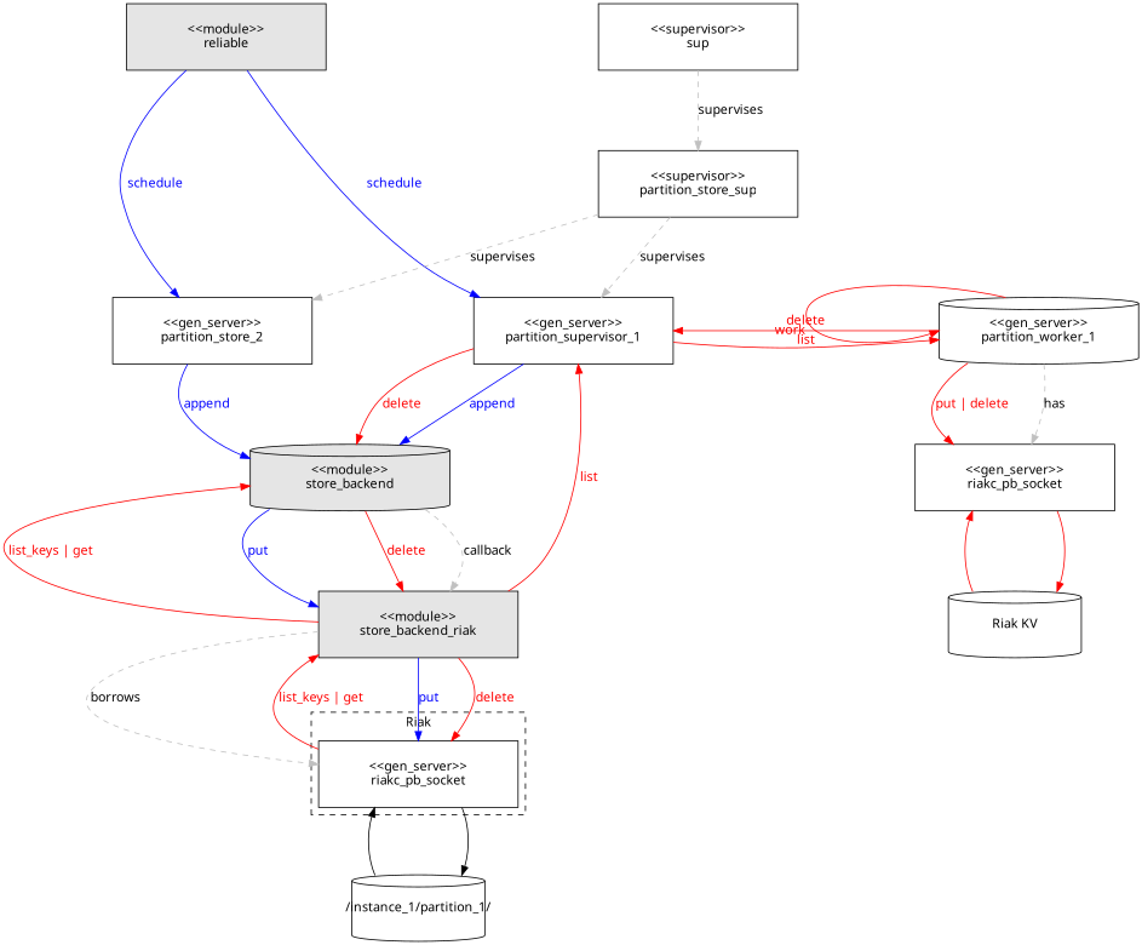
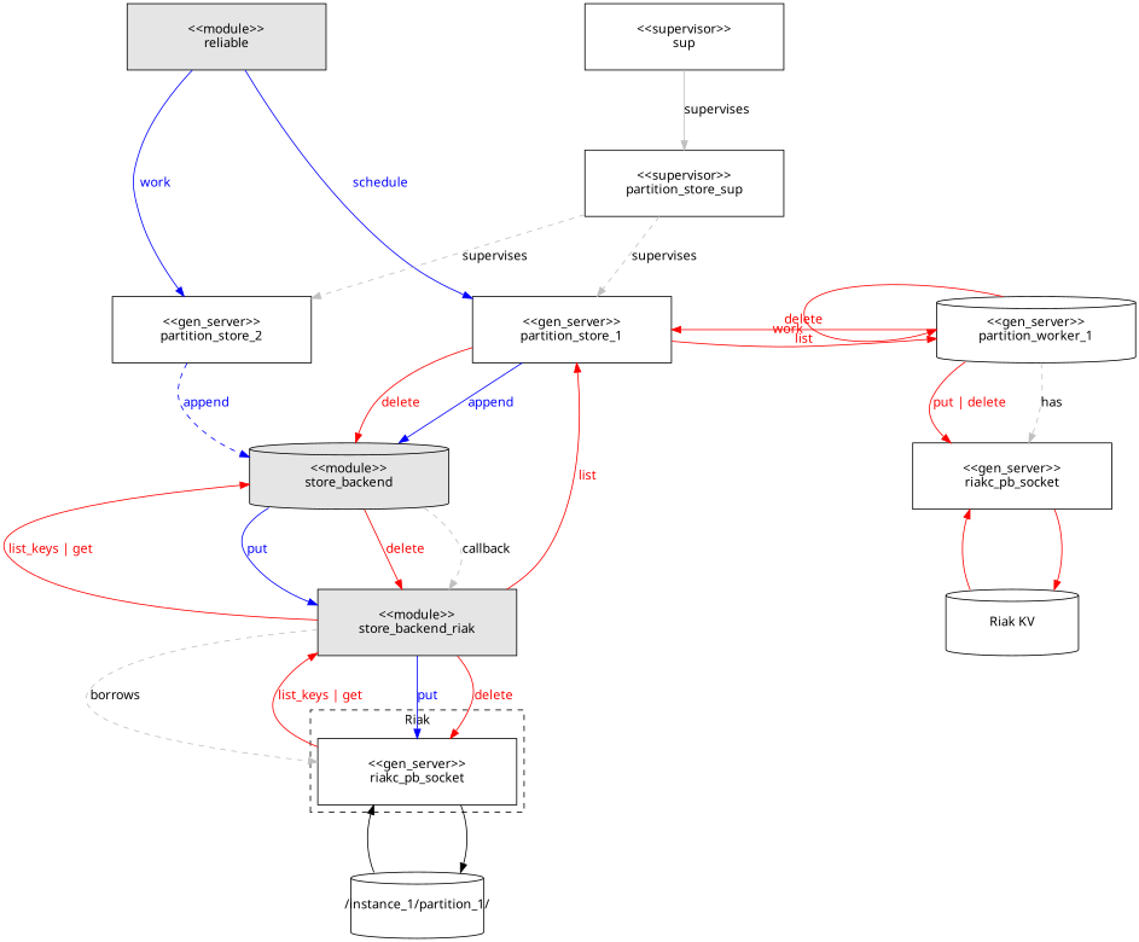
  digraph {
    fontname=BlinkMacSystemFont
    nodesep=2
    ranksep=1
    splines=true
    node [fixedsize=true fontname=BlinkMacSystemFont shape=box]
    edge [color=red dir=normal fontcolor=red fontname=BlinkMacSystemFont style=normal]
-   n1 [height=1 label="<<gen_server>>\npartition_supervisor_1" width=3]
+   n1 [height=1 label="<<gen_server>>\npartition_store_1" width=3]
    n2 [height=1 label="<<gen_server>>\npartition_worker_1" shape=cylinder width=3]
    n3 [height=1 label="<<supervisor>>\nsup" width=3]
    n4 [fillcolor=gray90 height=1 label="<<module>>\nreliable" style=filled width=3]
    n5 [height=1 label="<<gen_server>>\npartition_store_2" width=3]
    n6 [height=1 label="<<gen_server>>\nriakc_pb_socket" width=3]
    n7 [fillcolor=gray90 height=1 label="<<module>>\nstore_backend" shape=cylinder style=filled width=3]
    n8 [fillcolor=gray90 height=1 label="<<module>>\nstore_backend_riak" style=filled width=3]
    n9 [height=1 label="<<gen_server>>\nriakc_pb_socket" width=3]
    n10 [height=1 label="<<supervisor>>\npartition_store_sup" width=3]
    n11 [height=1 label="/instance_1/partition_1/" shape=cylinder width=2]
    n12 [height=1 label="Riak KV" shape=cylinder width=2]
    subgraph sub_1 {
      rank=same
      n1
      n2
    }
    subgraph cluster_2 {
      label=Riak
      style=dashed
      n6
    }
    subgraph sub_3 {
      rank=same
      n3
      n4
    }
    subgraph sub_4 {
      rank=same
      n1
      n5
    }
    n1 -> n7 [color=blue fontcolor=blue label=append]
    n1 -> n7 [label=delete]
    n1 -> n8 [dir=back label=list]
    n2 -> n1 [dir=back label=list]
    n2 -> n1 [label=delete]
    n2 -> n2 [headport=w label=work tailport=nw]
    n2 -> n9 [color=gray label=has style=dashed fontcolor=""]
    n2 -> n9 [label="put | delete"]
-   n3 -> n10 [color=gray label=supervises style=dashed fontcolor=""]
+   n3 -> n10 [color=gray label=supervises fontcolor=""]
    n4 -> n1 [color=blue fontcolor=blue label=schedule]
-   n4 -> n5 [color=blue fontcolor=blue label=schedule]
-   n5 -> n7 [color=blue fontcolor=blue label=append]
+   n4 -> n5 [color=blue fontcolor=blue label=work]
+   n5 -> n7 [color=blue fontcolor=blue label=append style=dashed]
    n6 -> n11 [color=black dir=back fontcolor=""]
    n6 -> n11 [color=black fontcolor=""]
    n7 -> n8 [color=gray label=callback style=dashed fontcolor=""]
    n7 -> n8 [dir=back label="list_keys | get"]
    n7 -> n8 [color=blue fontcolor=blue label=put]
    n7 -> n8 [label=delete]
    n8 -> n6 [color=gray label=borrows style=dashed fontcolor=""]
    n8 -> n6 [dir=back label="list_keys | get"]
    n8 -> n6 [color=blue fontcolor=blue label=put]
    n8 -> n6 [label=delete]
    n9 -> n12 [dir=back]
    n9 -> n12
    n10 -> n1 [color=gray label=supervises style=dashed fontcolor=""]
    n10 -> n5 [color=gray label=supervises style=dashed fontcolor=""]
  }
